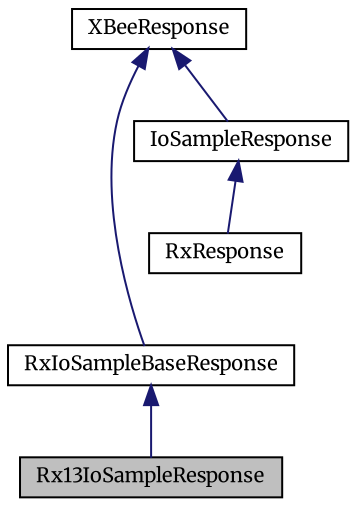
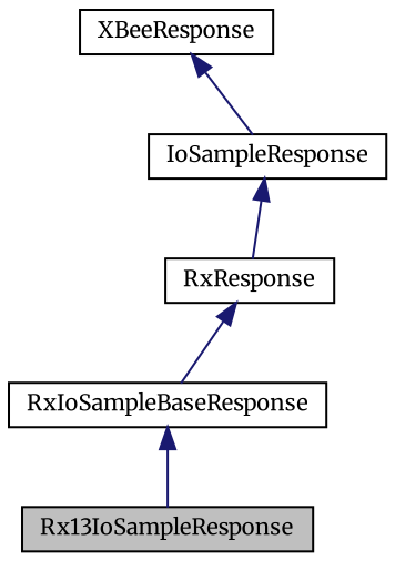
  digraph {
    fontname=Merriweather
    node [color=black fillcolor=white fontname=Merriweather fontsize=10 shape=record style=filled]
    edge [color=midnightblue dir=back fontname=Merriweather fontsize=10 labelfontname=Helvetica labelfontsize=10 style=solid]
    n1 [fillcolor=grey75 fontcolor=black height=0.2 label=Rx13IoSampleResponse width=0.4]
    n2 [height=0.2 label=RxIoSampleBaseResponse width=0.4]
    n3 [height=0.2 label=RxResponse width=0.4]
    n4 [height=0.2 label=IoSampleResponse width=0.4]
    n5 [height=0.2 label=XBeeResponse width=0.4]
    n2 -> n1
-   n5 -> n2
+   n3 -> n2
    n4 -> n3
    n5 -> n4
  }
